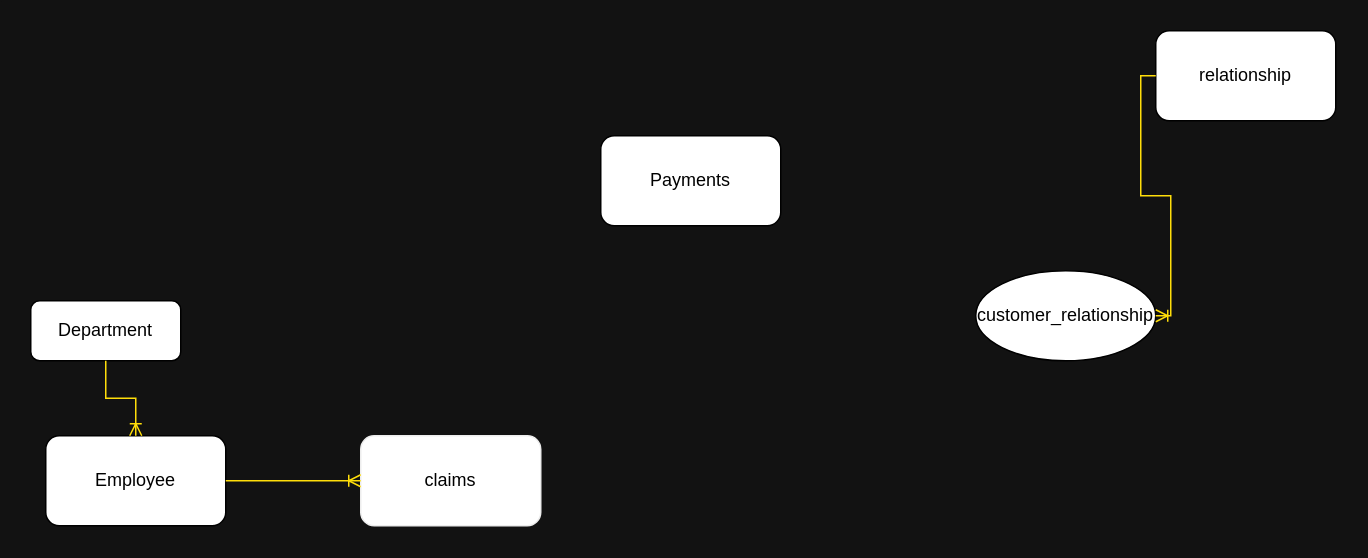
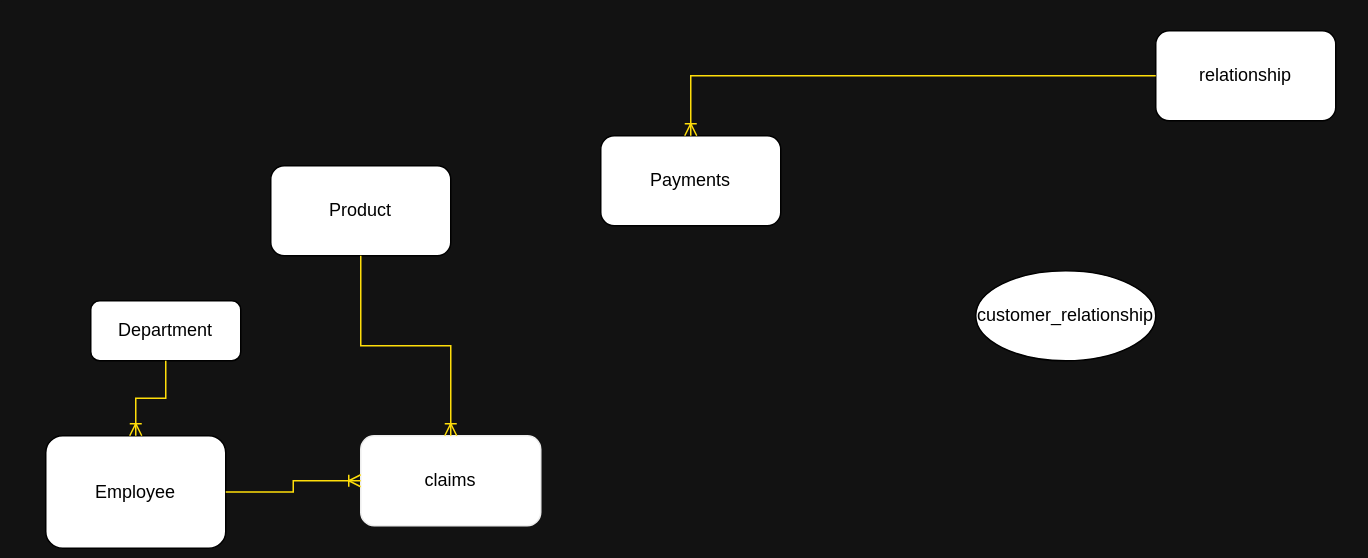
  <mxCell id="0" />
  <mxCell id="1" parent="0" />
- <mxCell id="2" value="Employee" style="rounded=1;whiteSpace=wrap;html=1;glass=0;shadow=0;" parent="1" vertex="1"><mxGeometry x="30" y="290" width="120" height="60" as="geometry" /></mxCell>
+ <mxCell id="2" value="Employee" style="rounded=1;whiteSpace=wrap;html=1;glass=0;shadow=0;" parent="1" vertex="1"><mxGeometry x="30" y="290" width="120" height="75" as="geometry" /></mxCell>
+ <mxCell id="3" value="Product" style="rounded=1;whiteSpace=wrap;html=1;glass=0;shadow=0;" parent="1" vertex="1"><mxGeometry x="180" y="110" width="120" height="60" as="geometry" /></mxCell>
  <mxCell id="4" value="Payments" style="whiteSpace=wrap;html=1;align=center;rounded=1;shadow=0;glass=0;verticalAlign=middle;fontFamily=Helvetica;fontSize=12;" parent="1" vertex="1"><mxGeometry x="400" y="90" width="120" height="60" as="geometry" /></mxCell>
- <mxCell id="5" value="Department" style="whiteSpace=wrap;html=1;align=center;rounded=1;shadow=0;glass=0;verticalAlign=middle;fontFamily=Helvetica;fontSize=12;" parent="1" vertex="1"><mxGeometry x="20" y="200" width="100" height="40" as="geometry" /></mxCell>
+ <mxCell id="5" value="Department" style="whiteSpace=wrap;html=1;align=center;rounded=1;shadow=0;glass=0;verticalAlign=middle;fontFamily=Helvetica;fontSize=12;" parent="1" vertex="1"><mxGeometry x="60" y="200" width="100" height="40" as="geometry" /></mxCell>
  <mxCell id="6" value="" style="edgeStyle=orthogonalEdgeStyle;fontSize=12;html=1;endArrow=ERoneToMany;rounded=0;strokeColor=#ffde0a;align=center;verticalAlign=middle;fontFamily=Helvetica;fontColor=default;labelBackgroundColor=default;elbow=vertical;exitX=0.5;exitY=1;exitDx=0;exitDy=0;entryX=0.5;entryY=0;entryDx=0;entryDy=0;fillColor=#f5f5f5;" parent="1" source="5" target="2" edge="1"><mxGeometry width="100" height="100" relative="1" as="geometry"><mxPoint x="350" y="260" as="sourcePoint" /><mxPoint x="600" y="170" as="targetPoint" /></mxGeometry></mxCell>
  <mxCell id="7" value="relationship" style="rounded=1;whiteSpace=wrap;html=1;shadow=0;glass=0;align=center;verticalAlign=middle;fontFamily=Helvetica;fontSize=12;" vertex="1" parent="1"><mxGeometry x="770" y="20" width="120" height="60" as="geometry" /></mxCell>
  <mxCell id="8" value="customer_relationship" style="ellipse;whiteSpace=wrap;html=1;shadow=0;glass=0;align=center;verticalAlign=middle;fontFamily=Helvetica;fontSize=12;" vertex="1" parent="1"><mxGeometry x="650" y="180" width="120" height="60" as="geometry" /></mxCell>
- <mxCell id="9" value="" style="fontSize=12;html=1;endArrow=ERoneToMany;rounded=0;strokeColor=#ffde0a;align=center;verticalAlign=middle;fontFamily=Helvetica;fontColor=default;labelBackgroundColor=default;elbow=vertical;exitX=0;exitY=0.5;exitDx=0;exitDy=0;entryX=1;entryY=0.5;entryDx=0;entryDy=0;fillColor=#f5f5f5;edgeStyle=orthogonalEdgeStyle;" edge="1" parent="1" source="7" target="8"><mxGeometry width="100" height="100" relative="1" as="geometry"><mxPoint x="600" y="380" as="sourcePoint" /><mxPoint x="520" y="350" as="targetPoint" /></mxGeometry></mxCell>
+ <mxCell id="9" value="" style="fontSize=12;html=1;endArrow=ERoneToMany;rounded=0;strokeColor=#ffde0a;align=center;verticalAlign=middle;fontFamily=Helvetica;fontColor=default;labelBackgroundColor=default;elbow=vertical;exitX=0;exitY=0.5;exitDx=0;exitDy=0;fillColor=#f5f5f5;edgeStyle=orthogonalEdgeStyle;" edge="1" parent="1" source="7" target="4"><mxGeometry width="100" height="100" relative="1" as="geometry"><mxPoint x="600" y="380" as="sourcePoint" /><mxPoint x="520" y="350" as="targetPoint" /></mxGeometry></mxCell>
  <mxCell id="10" value="claims" style="rounded=1;whiteSpace=wrap;html=1;shadow=0;glass=0;strokeColor=#EDEDED;align=center;verticalAlign=middle;fontFamily=Helvetica;fontSize=12;fontColor=default;labelBackgroundColor=default;fillColor=default;" vertex="1" parent="1"><mxGeometry x="240" y="290" width="120" height="60" as="geometry" /></mxCell>
  <mxCell id="11" value="" style="edgeStyle=orthogonalEdgeStyle;fontSize=12;html=1;endArrow=ERoneToMany;rounded=0;strokeColor=#ffde0a;align=center;verticalAlign=middle;fontFamily=Helvetica;fontColor=default;labelBackgroundColor=default;elbow=vertical;fillColor=#f5f5f5;exitX=1;exitY=0.5;exitDx=0;exitDy=0;entryX=0;entryY=0.5;entryDx=0;entryDy=0;" edge="1" parent="1" source="2" target="10"><mxGeometry width="100" height="100" relative="1" as="geometry"><mxPoint x="390" y="170" as="sourcePoint" /><mxPoint x="490" y="70" as="targetPoint" /></mxGeometry></mxCell>
+ <mxCell id="12" value="" style="edgeStyle=orthogonalEdgeStyle;fontSize=12;html=1;endArrow=ERoneToMany;rounded=0;strokeColor=#ffde0a;align=center;verticalAlign=middle;fontFamily=Helvetica;fontColor=default;labelBackgroundColor=default;fillColor=#f5f5f5;exitX=0.5;exitY=1;exitDx=0;exitDy=0;entryX=0.5;entryY=0;entryDx=0;entryDy=0;" edge="1" parent="1" source="3" target="10"><mxGeometry width="100" height="100" relative="1" as="geometry"><mxPoint x="370" y="250" as="sourcePoint" /><mxPoint x="270" y="260" as="targetPoint" /></mxGeometry></mxCell>
